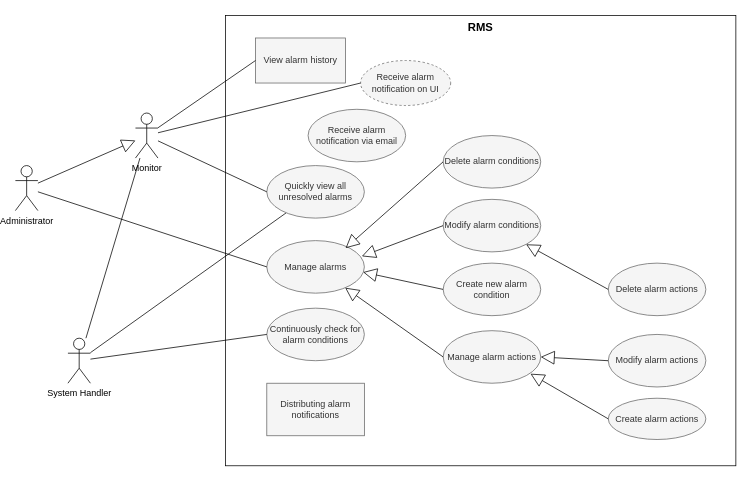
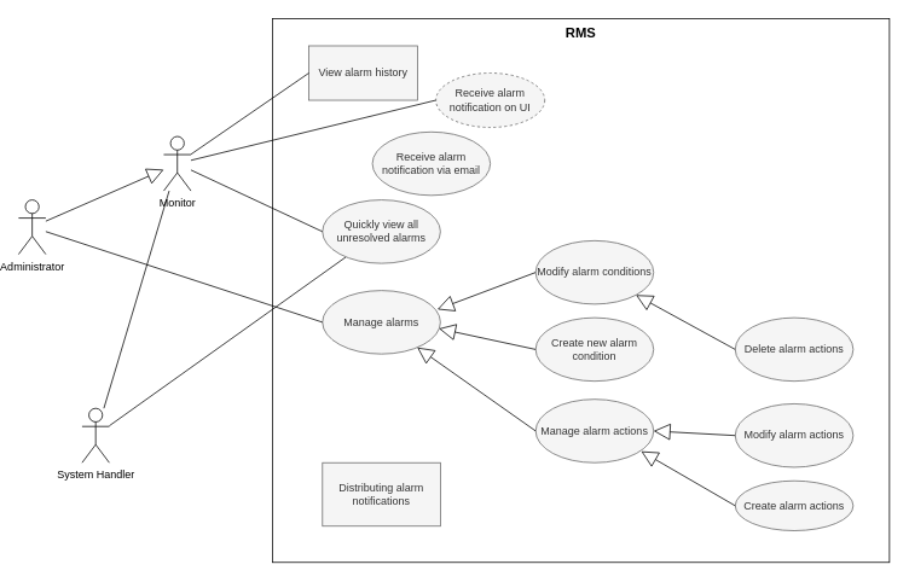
  <mxCell id="0" />
  <mxCell id="1" parent="0" />
  <mxCell id="2" value="&lt;b&gt;&lt;font style=&quot;font-size: 15px;&quot;&gt;RMS&lt;/font&gt;&lt;/b&gt;" style="rounded=0;whiteSpace=wrap;html=1;horizontal=1;verticalAlign=top;" vertex="1" parent="1"><mxGeometry x="300" y="20" width="680" height="600" as="geometry" /></mxCell>
  <mxCell id="3" value="View alarm history" style="whiteSpace=wrap;html=1;fillColor=#f5f5f5;fontColor=#333333;strokeColor=#666666;rounded=0;" vertex="1" parent="1"><mxGeometry x="340" y="50" width="120" height="60" as="geometry" /></mxCell>
  <mxCell id="4" value="Receive alarm notification on UI" style="ellipse;whiteSpace=wrap;html=1;fillColor=#f5f5f5;fontColor=#333333;strokeColor=#666666;dashed=1;" vertex="1" parent="1"><mxGeometry x="480" y="80" width="120" height="60" as="geometry" /></mxCell>
  <mxCell id="5" value="Receive alarm notification via email" style="ellipse;whiteSpace=wrap;html=1;fillColor=#f5f5f5;fontColor=#333333;strokeColor=#666666;" vertex="1" parent="1"><mxGeometry x="410" y="145" width="130" height="70" as="geometry" /></mxCell>
  <mxCell id="6" value="Manage alarms" style="ellipse;whiteSpace=wrap;html=1;fillColor=#f5f5f5;fontColor=#333333;strokeColor=#666666;" vertex="1" parent="1"><mxGeometry x="355" y="320" width="130" height="70" as="geometry" /></mxCell>
- <mxCell id="7" value="Continuously check for alarm conditions" style="ellipse;whiteSpace=wrap;html=1;fillColor=#f5f5f5;fontColor=#333333;strokeColor=#666666;" vertex="1" parent="1"><mxGeometry x="355" y="410" width="130" height="70" as="geometry" /></mxCell>
  <mxCell id="8" value="Distributing alarm notifications" style="whiteSpace=wrap;html=1;fillColor=#f5f5f5;fontColor=#333333;strokeColor=#666666;rounded=0;" vertex="1" parent="1"><mxGeometry x="355" y="510" width="130" height="70" as="geometry" /></mxCell>
  <mxCell id="9" value="Delete alarm actions" style="ellipse;whiteSpace=wrap;html=1;fillColor=#f5f5f5;fontColor=#333333;strokeColor=#666666;" vertex="1" parent="1"><mxGeometry x="810" y="350" width="130" height="70" as="geometry" /></mxCell>
  <mxCell id="10" value="Modify alarm actions" style="ellipse;whiteSpace=wrap;html=1;fillColor=#f5f5f5;fontColor=#333333;strokeColor=#666666;" vertex="1" parent="1"><mxGeometry x="810" y="445" width="130" height="70" as="geometry" /></mxCell>
  <mxCell id="11" value="Create alarm actions" style="ellipse;whiteSpace=wrap;html=1;fillColor=#f5f5f5;fontColor=#333333;strokeColor=#666666;" vertex="1" parent="1"><mxGeometry x="810" y="530" width="130" height="55" as="geometry" /></mxCell>
- <mxCell id="12" value="Delete alarm conditions" style="ellipse;whiteSpace=wrap;html=1;fillColor=#f5f5f5;fontColor=#333333;strokeColor=#666666;" vertex="1" parent="1"><mxGeometry x="590" y="180" width="130" height="70" as="geometry" /></mxCell>
  <mxCell id="13" value="Manage alarm actions" style="ellipse;whiteSpace=wrap;html=1;fillColor=#f5f5f5;fontColor=#333333;strokeColor=#666666;" vertex="1" parent="1"><mxGeometry x="590" y="440" width="130" height="70" as="geometry" /></mxCell>
  <mxCell id="14" value="Modify alarm conditions" style="ellipse;whiteSpace=wrap;html=1;fillColor=#f5f5f5;fontColor=#333333;strokeColor=#666666;" vertex="1" parent="1"><mxGeometry x="590" y="265" width="130" height="70" as="geometry" /></mxCell>
  <mxCell id="15" value="Create new alarm condition" style="ellipse;whiteSpace=wrap;html=1;fillColor=#f5f5f5;fontColor=#333333;strokeColor=#666666;" vertex="1" parent="1"><mxGeometry x="590" y="350" width="130" height="70" as="geometry" /></mxCell>
  <mxCell id="16" value="Monitor" style="shape=umlActor;verticalLabelPosition=bottom;verticalAlign=top;html=1;outlineConnect=0;" vertex="1" parent="1"><mxGeometry x="180" y="150" width="30" height="60" as="geometry" /></mxCell>
  <mxCell id="17" value="Administrator" style="shape=umlActor;verticalLabelPosition=bottom;verticalAlign=top;html=1;outlineConnect=0;" vertex="1" parent="1"><mxGeometry x="20" y="220" width="30" height="60" as="geometry" /></mxCell>
  <mxCell id="18" value="System Handler" style="shape=umlActor;verticalLabelPosition=bottom;verticalAlign=top;html=1;outlineConnect=0;" vertex="1" parent="1"><mxGeometry x="90" y="450" width="30" height="60" as="geometry" /></mxCell>
  <mxCell id="19" value="" style="endArrow=none;html=1;rounded=0;entryX=0;entryY=0.5;entryDx=0;entryDy=0;" edge="1" parent="1" source="16" target="3"><mxGeometry width="50" height="50" relative="1" as="geometry"><mxPoint x="450" y="310" as="sourcePoint" /><mxPoint x="500" y="260" as="targetPoint" /></mxGeometry></mxCell>
  <mxCell id="20" value="" style="endArrow=none;html=1;rounded=0;entryX=0;entryY=0.5;entryDx=0;entryDy=0;" edge="1" parent="1" source="16" target="4"><mxGeometry width="50" height="50" relative="1" as="geometry"><mxPoint x="180" y="110" as="sourcePoint" /><mxPoint x="370" y="100" as="targetPoint" /></mxGeometry></mxCell>
  <mxCell id="21" value="" style="endArrow=none;html=1;rounded=0;" edge="1" parent="1" source="16" target="18"><mxGeometry width="50" height="50" relative="1" as="geometry"><mxPoint x="180" y="110" as="sourcePoint" /><mxPoint x="370" y="180" as="targetPoint" /></mxGeometry></mxCell>
  <mxCell id="22" value="" style="endArrow=none;html=1;rounded=0;entryX=0;entryY=0.5;entryDx=0;entryDy=0;" edge="1" parent="1" source="17" target="6"><mxGeometry width="50" height="50" relative="1" as="geometry"><mxPoint x="430" y="390" as="sourcePoint" /><mxPoint x="480" y="340" as="targetPoint" /></mxGeometry></mxCell>
  <mxCell id="23" value="" style="endArrow=block;endSize=16;endFill=0;html=1;rounded=0;" edge="1" parent="1" source="17" target="16"><mxGeometry width="160" relative="1" as="geometry"><mxPoint x="380" y="360" as="sourcePoint" /><mxPoint x="540" y="360" as="targetPoint" /></mxGeometry></mxCell>
- <mxCell id="24" value="" style="endArrow=block;endSize=16;endFill=0;html=1;rounded=0;exitX=0;exitY=0.5;exitDx=0;exitDy=0;entryX=0.808;entryY=0.143;entryDx=0;entryDy=0;entryPerimeter=0;" edge="1" parent="1" source="12" target="6"><mxGeometry width="160" relative="1" as="geometry"><mxPoint x="570" y="232" as="sourcePoint" /><mxPoint x="710" y="200" as="targetPoint" /></mxGeometry></mxCell>
  <mxCell id="25" value="" style="endArrow=block;endSize=16;endFill=0;html=1;rounded=0;exitX=0;exitY=0.5;exitDx=0;exitDy=0;entryX=0.974;entryY=0.298;entryDx=0;entryDy=0;entryPerimeter=0;" edge="1" parent="1" source="14" target="6"><mxGeometry width="160" relative="1" as="geometry"><mxPoint x="585" y="155" as="sourcePoint" /><mxPoint x="470" y="340" as="targetPoint" /></mxGeometry></mxCell>
  <mxCell id="26" value="" style="endArrow=block;endSize=16;endFill=0;html=1;rounded=0;exitX=0;exitY=0.5;exitDx=0;exitDy=0;entryX=0.987;entryY=0.6;entryDx=0;entryDy=0;entryPerimeter=0;" edge="1" parent="1" source="15" target="6"><mxGeometry width="160" relative="1" as="geometry"><mxPoint x="585" y="255" as="sourcePoint" /><mxPoint x="484" y="343" as="targetPoint" /></mxGeometry></mxCell>
  <mxCell id="27" value="" style="endArrow=block;endSize=16;endFill=0;html=1;rounded=0;exitX=0;exitY=0.5;exitDx=0;exitDy=0;" edge="1" parent="1" source="13" target="6"><mxGeometry width="160" relative="1" as="geometry"><mxPoint x="595" y="265" as="sourcePoint" /><mxPoint x="494" y="353" as="targetPoint" /></mxGeometry></mxCell>
  <mxCell id="28" value="" style="endArrow=block;endSize=16;endFill=0;html=1;rounded=0;exitX=0;exitY=0.5;exitDx=0;exitDy=0;" edge="1" parent="1" source="9" target="14"><mxGeometry width="160" relative="1" as="geometry"><mxPoint x="737" y="391.5" as="sourcePoint" /><mxPoint x="645" y="408.5" as="targetPoint" /></mxGeometry></mxCell>
  <mxCell id="29" value="" style="endArrow=block;endSize=16;endFill=0;html=1;rounded=0;exitX=0;exitY=0.5;exitDx=0;exitDy=0;entryX=1;entryY=0.5;entryDx=0;entryDy=0;" edge="1" parent="1" source="10" target="13"><mxGeometry width="160" relative="1" as="geometry"><mxPoint x="780" y="350" as="sourcePoint" /><mxPoint x="716" y="494" as="targetPoint" /></mxGeometry></mxCell>
  <mxCell id="30" value="" style="endArrow=block;endSize=16;endFill=0;html=1;rounded=0;exitX=0;exitY=0.5;exitDx=0;exitDy=0;entryX=0.895;entryY=0.82;entryDx=0;entryDy=0;entryPerimeter=0;" edge="1" parent="1" source="11" target="13"><mxGeometry width="160" relative="1" as="geometry"><mxPoint x="790" y="360" as="sourcePoint" /><mxPoint x="726" y="504" as="targetPoint" /></mxGeometry></mxCell>
- <mxCell id="31" value="" style="endArrow=none;html=1;rounded=0;entryX=0;entryY=0.5;entryDx=0;entryDy=0;" edge="1" parent="1" source="18" target="7"><mxGeometry width="50" height="50" relative="1" as="geometry"><mxPoint x="20" y="169" as="sourcePoint" /><mxPoint x="365" y="365" as="targetPoint" /></mxGeometry></mxCell>
  <mxCell id="32" value="" style="endArrow=none;html=1;rounded=0;" edge="1" parent="1" source="18" target="33"><mxGeometry width="50" height="50" relative="1" as="geometry"><mxPoint x="120" y="394" as="sourcePoint" /><mxPoint x="365" y="455" as="targetPoint" /></mxGeometry></mxCell>
  <mxCell id="33" value="Quickly view all unresolved alarms" style="ellipse;whiteSpace=wrap;html=1;fillColor=#f5f5f5;fontColor=#333333;strokeColor=#666666;" vertex="1" parent="1"><mxGeometry x="355" y="220" width="130" height="70" as="geometry" /></mxCell>
  <mxCell id="34" value="" style="endArrow=none;html=1;rounded=0;entryX=0;entryY=0.5;entryDx=0;entryDy=0;" edge="1" parent="1" source="16" target="33"><mxGeometry width="50" height="50" relative="1" as="geometry"><mxPoint y="190" as="sourcePoint" x="220" /><mxPoint x="365" y="185" as="targetPoint" /></mxGeometry></mxCell>
